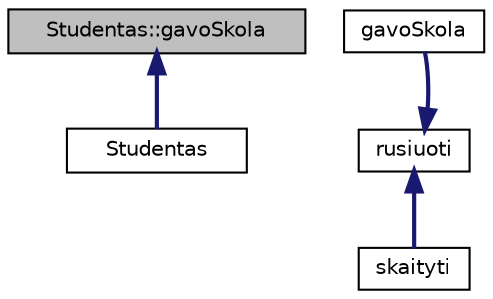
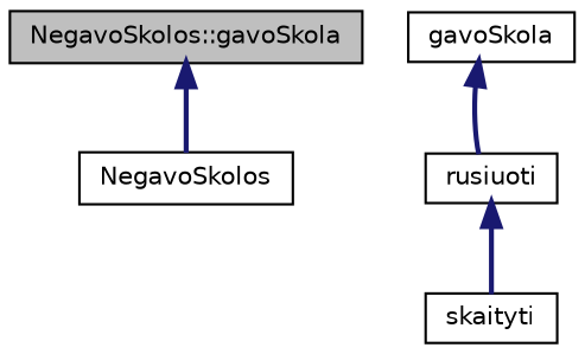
  digraph {
    rankdir=TB
    node [color=black fillcolor=white fontname=Helvetica fontsize=10 shape=record style=filled]
    edge [color=midnightblue dir=back fontname=Helvetica fontsize=10 labelfontname=Helvetica labelfontsize=10 style=bold]
-   n1 [fillcolor=grey75 fontcolor=black height=0.2 label="Studentas::gavoSkola" width=0.4]
-   n2 [height=0.2 label=Studentas width=0.4]
+   n1 [fillcolor=grey75 fontcolor=black height=0.2 label="NegavoSkolos::gavoSkola" width=0.4]
+   n2 [height=0.2 label=NegavoSkolos width=0.4]
    n3 [height=0.2 label=gavoSkola width=0.4]
    n4 [height=0.2 label=rusiuoti width=0.4]
    n5 [height=0.2 label=skaityti width=0.4]
    n1 -> n2
-   n4 -> n3
+   n3 -> n4
    n4 -> n5
  }
